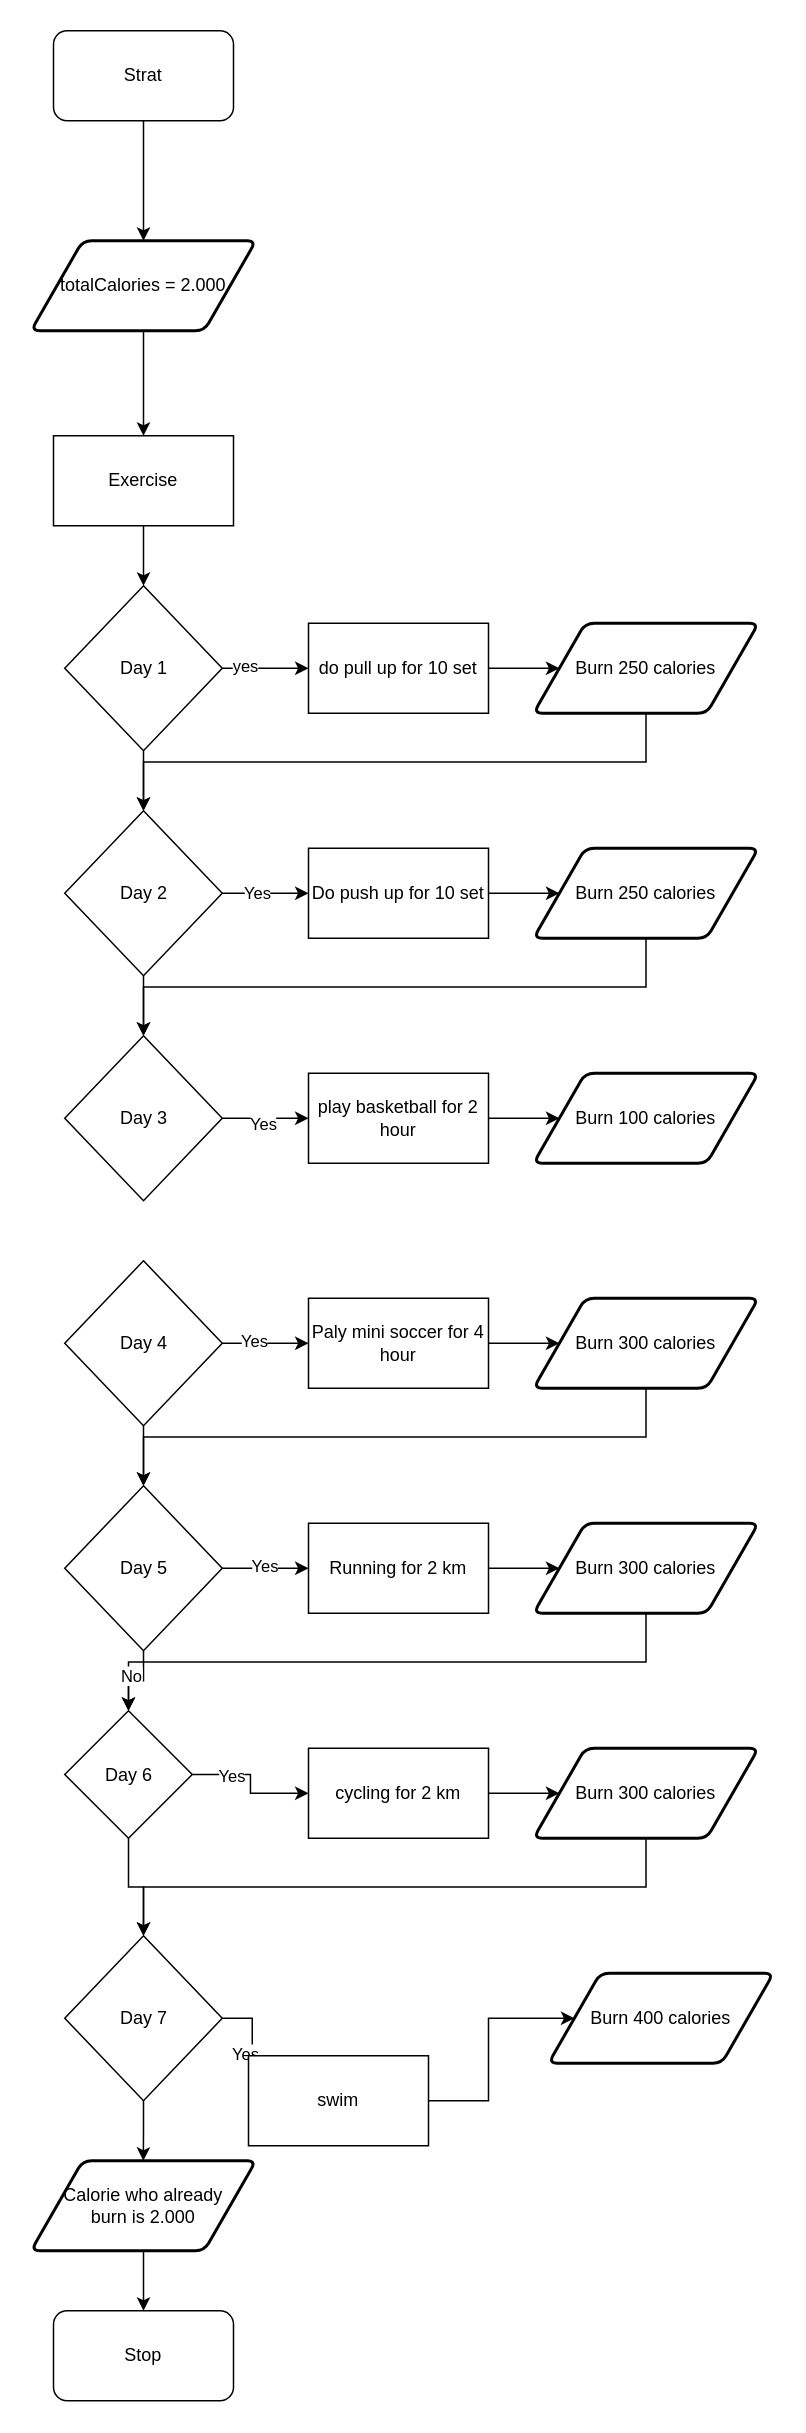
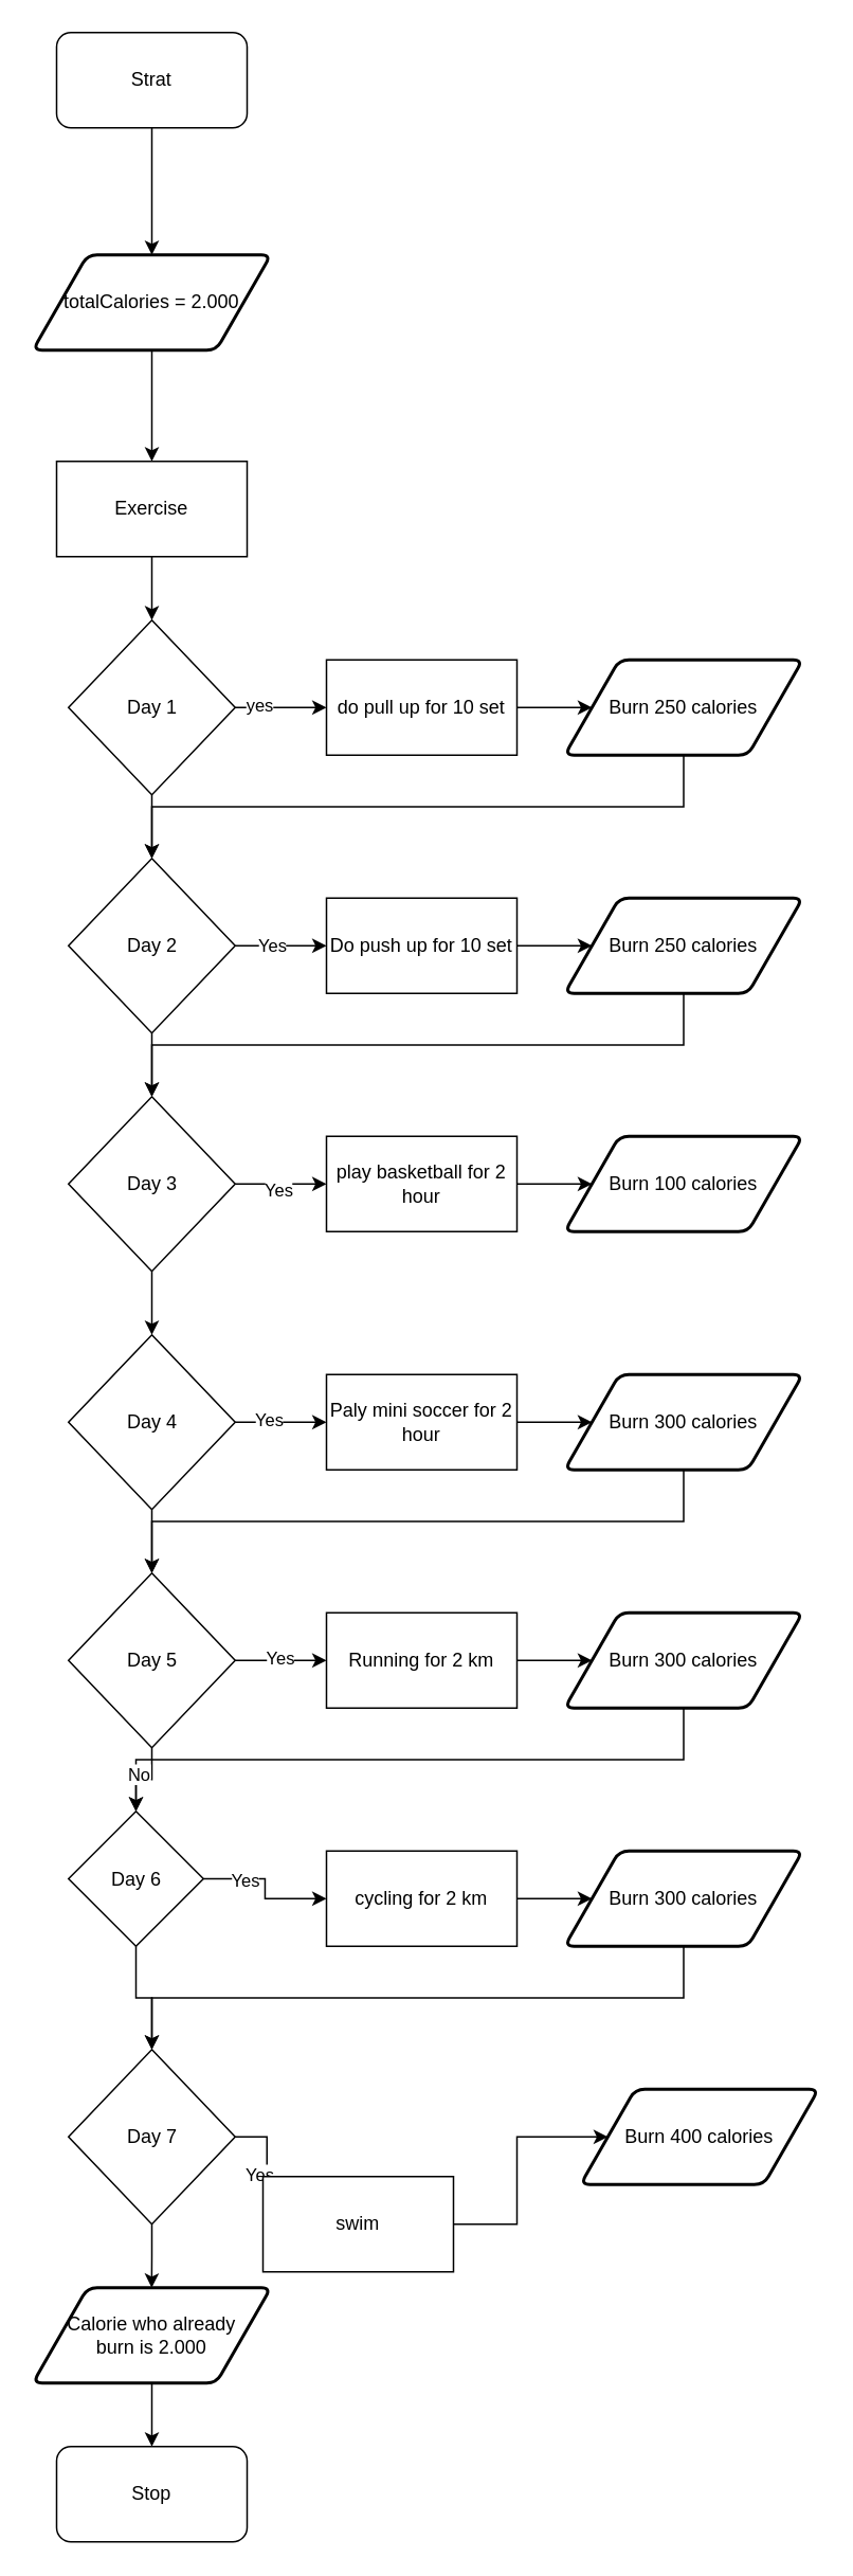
  <mxCell id="0" />
  <mxCell id="1" parent="0" />
  <mxCell id="2" style="edgeStyle=orthogonalEdgeStyle;rounded=0;orthogonalLoop=1;jettySize=auto;html=1;exitX=0.5;exitY=1;exitDx=0;exitDy=0;" edge="1" parent="1" source="3" target="50"><mxGeometry relative="1" as="geometry" /></mxCell>
  <mxCell id="3" value="Strat" style="rounded=1;whiteSpace=wrap;html=1;" vertex="1" parent="1"><mxGeometry x="35" y="20" width="120" height="60" as="geometry" /></mxCell>
  <mxCell id="4" style="edgeStyle=orthogonalEdgeStyle;rounded=0;orthogonalLoop=1;jettySize=auto;html=1;exitX=0.5;exitY=1;exitDx=0;exitDy=0;" edge="1" parent="1" source="5" target="15"><mxGeometry relative="1" as="geometry" /></mxCell>
  <mxCell id="5" value="Day 1" style="rhombus;whiteSpace=wrap;html=1;" vertex="1" parent="1"><mxGeometry x="42.5" y="390" width="105" height="110" as="geometry" /></mxCell>
  <mxCell id="6" style="edgeStyle=orthogonalEdgeStyle;rounded=0;orthogonalLoop=1;jettySize=auto;html=1;exitX=1;exitY=0.5;exitDx=0;exitDy=0;" edge="1" parent="1" source="7" target="52"><mxGeometry relative="1" as="geometry" /></mxCell>
  <mxCell id="7" value="do pull up for 10 set" style="rounded=0;whiteSpace=wrap;html=1;" vertex="1" parent="1"><mxGeometry x="205" y="415" width="120" height="60" as="geometry" /></mxCell>
  <mxCell id="8" style="edgeStyle=orthogonalEdgeStyle;rounded=0;orthogonalLoop=1;jettySize=auto;html=1;exitX=0.5;exitY=1;exitDx=0;exitDy=0;" edge="1" parent="1" source="9" target="5"><mxGeometry relative="1" as="geometry" /></mxCell>
  <mxCell id="9" value="Exercise" style="rounded=0;whiteSpace=wrap;html=1;" vertex="1" parent="1"><mxGeometry x="35" y="290" width="120" height="60" as="geometry" /></mxCell>
  <mxCell id="10" value="" style="endArrow=classic;html=1;rounded=0;exitX=1;exitY=0.5;exitDx=0;exitDy=0;entryX=0;entryY=0.5;entryDx=0;entryDy=0;" edge="1" parent="1" source="5" target="7"><mxGeometry width="50" height="50" relative="1" as="geometry"><mxPoint x="215" y="600" as="sourcePoint" /><mxPoint x="265" y="550" as="targetPoint" /></mxGeometry></mxCell>
  <mxCell id="11" value="yes" style="edgeLabel;html=1;align=center;verticalAlign=middle;resizable=0;points=[];" vertex="1" connectable="0" parent="10"><mxGeometry x="-0.465" y="2" relative="1" as="geometry"><mxPoint as="offset" /></mxGeometry></mxCell>
  <mxCell id="12" style="edgeStyle=orthogonalEdgeStyle;rounded=0;orthogonalLoop=1;jettySize=auto;html=1;exitX=0.5;exitY=1;exitDx=0;exitDy=0;" edge="1" parent="1" source="15" target="21"><mxGeometry relative="1" as="geometry" /></mxCell>
  <mxCell id="13" style="edgeStyle=orthogonalEdgeStyle;rounded=0;orthogonalLoop=1;jettySize=auto;html=1;exitX=1;exitY=0.5;exitDx=0;exitDy=0;entryX=0;entryY=0.5;entryDx=0;entryDy=0;" edge="1" parent="1" source="15" target="17"><mxGeometry relative="1" as="geometry" /></mxCell>
  <mxCell id="14" value="Yes" style="edgeLabel;html=1;align=center;verticalAlign=middle;resizable=0;points=[];" vertex="1" connectable="0" parent="13"><mxGeometry x="-0.194" y="1" relative="1" as="geometry"><mxPoint as="offset" /></mxGeometry></mxCell>
  <mxCell id="15" value="Day 2" style="rhombus;whiteSpace=wrap;html=1;" vertex="1" parent="1"><mxGeometry x="42.5" y="540" width="105" height="110" as="geometry" /></mxCell>
  <mxCell id="16" style="edgeStyle=orthogonalEdgeStyle;rounded=0;orthogonalLoop=1;jettySize=auto;html=1;exitX=1;exitY=0.5;exitDx=0;exitDy=0;" edge="1" parent="1" source="17" target="54"><mxGeometry relative="1" as="geometry" /></mxCell>
  <mxCell id="17" value="Do push up for 10 set" style="rounded=0;whiteSpace=wrap;html=1;" vertex="1" parent="1"><mxGeometry x="205" y="565" width="120" height="60" as="geometry" /></mxCell>
+ <mxCell id="18" style="edgeStyle=orthogonalEdgeStyle;rounded=0;orthogonalLoop=1;jettySize=auto;html=1;exitX=0.5;exitY=1;exitDx=0;exitDy=0;entryX=0.5;entryY=0;entryDx=0;entryDy=0;" edge="1" parent="1" source="21" target="25"><mxGeometry relative="1" as="geometry" /></mxCell>
  <mxCell id="19" style="edgeStyle=orthogonalEdgeStyle;rounded=0;orthogonalLoop=1;jettySize=auto;html=1;exitX=1;exitY=0.5;exitDx=0;exitDy=0;entryX=0;entryY=0.5;entryDx=0;entryDy=0;" edge="1" parent="1" source="21" target="39"><mxGeometry relative="1" as="geometry" /></mxCell>
  <mxCell id="20" value="Yes" style="edgeLabel;html=1;align=center;verticalAlign=middle;resizable=0;points=[];" vertex="1" connectable="0" parent="19"><mxGeometry x="-0.078" y="-3" relative="1" as="geometry"><mxPoint as="offset" /></mxGeometry></mxCell>
  <mxCell id="21" value="Day 3" style="rhombus;whiteSpace=wrap;html=1;" vertex="1" parent="1"><mxGeometry x="42.5" y="690" width="105" height="110" as="geometry" /></mxCell>
  <mxCell id="22" style="edgeStyle=orthogonalEdgeStyle;rounded=0;orthogonalLoop=1;jettySize=auto;html=1;exitX=0.5;exitY=1;exitDx=0;exitDy=0;entryX=0.5;entryY=0;entryDx=0;entryDy=0;" edge="1" parent="1" source="25" target="29"><mxGeometry relative="1" as="geometry" /></mxCell>
  <mxCell id="23" style="edgeStyle=orthogonalEdgeStyle;rounded=0;orthogonalLoop=1;jettySize=auto;html=1;exitX=1;exitY=0.5;exitDx=0;exitDy=0;entryX=0;entryY=0.5;entryDx=0;entryDy=0;" edge="1" parent="1" source="25" target="41"><mxGeometry relative="1" as="geometry" /></mxCell>
  <mxCell id="24" value="Yes" style="edgeLabel;html=1;align=center;verticalAlign=middle;resizable=0;points=[];" vertex="1" connectable="0" parent="23"><mxGeometry x="-0.272" y="2" relative="1" as="geometry"><mxPoint as="offset" /></mxGeometry></mxCell>
  <mxCell id="25" value="Day 4" style="rhombus;whiteSpace=wrap;html=1;" vertex="1" parent="1"><mxGeometry x="42.5" y="840" width="105" height="110" as="geometry" /></mxCell>
  <mxCell id="26" style="edgeStyle=orthogonalEdgeStyle;rounded=0;orthogonalLoop=1;jettySize=auto;html=1;exitX=0.5;exitY=1;exitDx=0;exitDy=0;entryX=0.5;entryY=0;entryDx=0;entryDy=0;" edge="1" parent="1" source="29" target="33"><mxGeometry relative="1" as="geometry" /></mxCell>
  <mxCell id="27" style="edgeStyle=orthogonalEdgeStyle;rounded=0;orthogonalLoop=1;jettySize=auto;html=1;exitX=1;exitY=0.5;exitDx=0;exitDy=0;entryX=0;entryY=0.5;entryDx=0;entryDy=0;" edge="1" parent="1" source="29" target="43"><mxGeometry relative="1" as="geometry" /></mxCell>
  <mxCell id="28" value="Yes" style="edgeLabel;html=1;align=center;verticalAlign=middle;resizable=0;points=[];" vertex="1" connectable="0" parent="27"><mxGeometry x="-0.04" y="2" relative="1" as="geometry"><mxPoint as="offset" /></mxGeometry></mxCell>
  <mxCell id="29" value="Day 5" style="rhombus;whiteSpace=wrap;html=1;" vertex="1" parent="1"><mxGeometry x="42.5" y="990" width="105" height="110" as="geometry" /></mxCell>
  <mxCell id="30" style="edgeStyle=orthogonalEdgeStyle;rounded=0;orthogonalLoop=1;jettySize=auto;html=1;exitX=0.5;exitY=1;exitDx=0;exitDy=0;" edge="1" parent="1" source="33" target="37"><mxGeometry relative="1" as="geometry" /></mxCell>
  <mxCell id="31" style="edgeStyle=orthogonalEdgeStyle;rounded=0;orthogonalLoop=1;jettySize=auto;html=1;exitX=1;exitY=0.5;exitDx=0;exitDy=0;" edge="1" parent="1" source="33" target="45"><mxGeometry relative="1" as="geometry" /></mxCell>
  <mxCell id="32" value="Yes" style="edgeLabel;html=1;align=center;verticalAlign=middle;resizable=0;points=[];" vertex="1" connectable="0" parent="31"><mxGeometry x="-0.426" y="-1" relative="1" as="geometry"><mxPoint as="offset" /></mxGeometry></mxCell>
  <mxCell id="33" value="Day 6" style="rhombus;whiteSpace=wrap;html=1;" vertex="1" parent="1"><mxGeometry x="42.5" y="1140" width="85" height="85" as="geometry" /></mxCell>
  <mxCell id="34" style="edgeStyle=orthogonalEdgeStyle;rounded=0;orthogonalLoop=1;jettySize=auto;html=1;exitX=1;exitY=0.5;exitDx=0;exitDy=0;entryX=0;entryY=0.5;entryDx=0;entryDy=0;" edge="1" parent="1" source="37" target="47"><mxGeometry relative="1" as="geometry" /></mxCell>
  <mxCell id="35" value="Yes" style="edgeLabel;html=1;align=center;verticalAlign=middle;resizable=0;points=[];" vertex="1" connectable="0" parent="34"><mxGeometry x="0.115" y="-5" relative="1" as="geometry"><mxPoint as="offset" /></mxGeometry></mxCell>
  <mxCell id="36" style="edgeStyle=orthogonalEdgeStyle;rounded=0;orthogonalLoop=1;jettySize=auto;html=1;exitX=0.5;exitY=1;exitDx=0;exitDy=0;" edge="1" parent="1" source="37"><mxGeometry relative="1" as="geometry"><mxPoint x="94.889" y="1440" as="targetPoint" /></mxGeometry></mxCell>
  <mxCell id="37" value="Day 7" style="rhombus;whiteSpace=wrap;html=1;" vertex="1" parent="1"><mxGeometry x="42.5" y="1290" width="105" height="110" as="geometry" /></mxCell>
  <mxCell id="38" style="edgeStyle=orthogonalEdgeStyle;rounded=0;orthogonalLoop=1;jettySize=auto;html=1;exitX=1;exitY=0.5;exitDx=0;exitDy=0;" edge="1" parent="1" source="39" target="55"><mxGeometry relative="1" as="geometry" /></mxCell>
  <mxCell id="39" value="play basketball for 2 hour" style="rounded=0;whiteSpace=wrap;html=1;" vertex="1" parent="1"><mxGeometry x="205" y="715" width="120" height="60" as="geometry" /></mxCell>
  <mxCell id="40" style="edgeStyle=orthogonalEdgeStyle;rounded=0;orthogonalLoop=1;jettySize=auto;html=1;exitX=1;exitY=0.5;exitDx=0;exitDy=0;" edge="1" parent="1" source="41" target="57"><mxGeometry relative="1" as="geometry" /></mxCell>
- <mxCell id="41" value="Paly mini soccer for 4 hour" style="rounded=0;whiteSpace=wrap;html=1;" vertex="1" parent="1"><mxGeometry x="205" y="865" width="120" height="60" as="geometry" /></mxCell>
+ <mxCell id="41" value="Paly mini soccer for 2 hour" style="rounded=0;whiteSpace=wrap;html=1;" vertex="1" parent="1"><mxGeometry x="205" y="865" width="120" height="60" as="geometry" /></mxCell>
  <mxCell id="42" style="edgeStyle=orthogonalEdgeStyle;rounded=0;orthogonalLoop=1;jettySize=auto;html=1;exitX=1;exitY=0.5;exitDx=0;exitDy=0;" edge="1" parent="1" source="43" target="60"><mxGeometry relative="1" as="geometry" /></mxCell>
  <mxCell id="43" value="Running for 2 km" style="rounded=0;whiteSpace=wrap;html=1;" vertex="1" parent="1"><mxGeometry x="205" y="1015" width="120" height="60" as="geometry" /></mxCell>
  <mxCell id="44" style="edgeStyle=orthogonalEdgeStyle;rounded=0;orthogonalLoop=1;jettySize=auto;html=1;exitX=1;exitY=0.5;exitDx=0;exitDy=0;" edge="1" parent="1" source="45" target="62"><mxGeometry relative="1" as="geometry" /></mxCell>
  <mxCell id="45" value="cycling for 2 km" style="rounded=0;whiteSpace=wrap;html=1;" vertex="1" parent="1"><mxGeometry x="205" y="1165" width="120" height="60" as="geometry" /></mxCell>
  <mxCell id="46" style="edgeStyle=orthogonalEdgeStyle;rounded=0;orthogonalLoop=1;jettySize=auto;html=1;exitX=1;exitY=0.5;exitDx=0;exitDy=0;" edge="1" parent="1" source="47" target="63"><mxGeometry relative="1" as="geometry" /></mxCell>
  <mxCell id="47" value="swim" style="rounded=0;whiteSpace=wrap;html=1;" vertex="1" parent="1"><mxGeometry x="165" y="1370" width="120" height="60" as="geometry" /></mxCell>
  <mxCell id="48" value="Stop" style="rounded=1;whiteSpace=wrap;html=1;" vertex="1" parent="1"><mxGeometry x="35" y="1540" width="120" height="60" as="geometry" /></mxCell>
  <mxCell id="49" style="edgeStyle=orthogonalEdgeStyle;rounded=0;orthogonalLoop=1;jettySize=auto;html=1;exitX=0.5;exitY=1;exitDx=0;exitDy=0;entryX=0.5;entryY=0;entryDx=0;entryDy=0;" edge="1" parent="1" source="50" target="9"><mxGeometry relative="1" as="geometry" /></mxCell>
  <mxCell id="50" value="totalCalories = 2.000" style="shape=parallelogram;html=1;strokeWidth=2;perimeter=parallelogramPerimeter;whiteSpace=wrap;rounded=1;arcSize=12;size=0.23;" vertex="1" parent="1"><mxGeometry x="20" y="160" width="150" height="60" as="geometry" /></mxCell>
  <mxCell id="51" style="edgeStyle=orthogonalEdgeStyle;rounded=0;orthogonalLoop=1;jettySize=auto;html=1;exitX=0.5;exitY=1;exitDx=0;exitDy=0;entryX=0.5;entryY=0;entryDx=0;entryDy=0;" edge="1" parent="1" source="52" target="15"><mxGeometry relative="1" as="geometry" /></mxCell>
  <mxCell id="52" value="Burn 250 calories" style="shape=parallelogram;html=1;strokeWidth=2;perimeter=parallelogramPerimeter;whiteSpace=wrap;rounded=1;arcSize=12;size=0.23;" vertex="1" parent="1"><mxGeometry x="355" y="415" width="150" height="60" as="geometry" /></mxCell>
  <mxCell id="53" style="edgeStyle=orthogonalEdgeStyle;rounded=0;orthogonalLoop=1;jettySize=auto;html=1;exitX=0.5;exitY=1;exitDx=0;exitDy=0;entryX=0.5;entryY=0;entryDx=0;entryDy=0;" edge="1" parent="1" source="54" target="21"><mxGeometry relative="1" as="geometry" /></mxCell>
  <mxCell id="54" value="Burn 250 calories" style="shape=parallelogram;html=1;strokeWidth=2;perimeter=parallelogramPerimeter;whiteSpace=wrap;rounded=1;arcSize=12;size=0.23;" vertex="1" parent="1"><mxGeometry x="355" y="565" width="150" height="60" as="geometry" /></mxCell>
  <mxCell id="55" value="Burn 100 calories" style="shape=parallelogram;html=1;strokeWidth=2;perimeter=parallelogramPerimeter;whiteSpace=wrap;rounded=1;arcSize=12;size=0.23;" vertex="1" parent="1"><mxGeometry x="355" y="715" width="150" height="60" as="geometry" /></mxCell>
  <mxCell id="56" style="edgeStyle=orthogonalEdgeStyle;rounded=0;orthogonalLoop=1;jettySize=auto;html=1;exitX=0.5;exitY=1;exitDx=0;exitDy=0;entryX=0.5;entryY=0;entryDx=0;entryDy=0;" edge="1" parent="1" source="57" target="29"><mxGeometry relative="1" as="geometry" /></mxCell>
  <mxCell id="57" value="Burn 300 calories" style="shape=parallelogram;html=1;strokeWidth=2;perimeter=parallelogramPerimeter;whiteSpace=wrap;rounded=1;arcSize=12;size=0.23;" vertex="1" parent="1"><mxGeometry x="355" y="865" width="150" height="60" as="geometry" /></mxCell>
  <mxCell id="58" style="edgeStyle=orthogonalEdgeStyle;rounded=0;orthogonalLoop=1;jettySize=auto;html=1;exitX=0.5;exitY=1;exitDx=0;exitDy=0;" edge="1" parent="1" source="60" target="33"><mxGeometry relative="1" as="geometry" /></mxCell>
  <mxCell id="59" value="No" style="edgeLabel;html=1;align=center;verticalAlign=middle;resizable=0;points=[];" vertex="1" connectable="0" parent="58"><mxGeometry x="0.884" y="1" relative="1" as="geometry"><mxPoint as="offset" /></mxGeometry></mxCell>
  <mxCell id="60" value="Burn 300 calories" style="shape=parallelogram;html=1;strokeWidth=2;perimeter=parallelogramPerimeter;whiteSpace=wrap;rounded=1;arcSize=12;size=0.23;" vertex="1" parent="1"><mxGeometry x="355" y="1015" width="150" height="60" as="geometry" /></mxCell>
  <mxCell id="61" style="edgeStyle=orthogonalEdgeStyle;rounded=0;orthogonalLoop=1;jettySize=auto;html=1;exitX=0.5;exitY=1;exitDx=0;exitDy=0;entryX=0.5;entryY=0;entryDx=0;entryDy=0;" edge="1" parent="1" source="62" target="37"><mxGeometry relative="1" as="geometry" /></mxCell>
  <mxCell id="62" value="Burn 300 calories" style="shape=parallelogram;html=1;strokeWidth=2;perimeter=parallelogramPerimeter;whiteSpace=wrap;rounded=1;arcSize=12;size=0.23;" vertex="1" parent="1"><mxGeometry x="355" y="1165" width="150" height="60" as="geometry" /></mxCell>
  <mxCell id="63" value="Burn 400 calories" style="shape=parallelogram;html=1;strokeWidth=2;perimeter=parallelogramPerimeter;whiteSpace=wrap;rounded=1;arcSize=12;size=0.23;" vertex="1" parent="1"><mxGeometry x="365" y="1315" width="150" height="60" as="geometry" /></mxCell>
  <mxCell id="64" style="edgeStyle=orthogonalEdgeStyle;rounded=0;orthogonalLoop=1;jettySize=auto;html=1;exitX=0.5;exitY=1;exitDx=0;exitDy=0;" edge="1" parent="1" source="65" target="48"><mxGeometry relative="1" as="geometry" /></mxCell>
  <mxCell id="65" value="Calorie who already &lt;br&gt;burn is 2.000" style="shape=parallelogram;html=1;strokeWidth=2;perimeter=parallelogramPerimeter;whiteSpace=wrap;rounded=1;arcSize=12;size=0.23;" vertex="1" parent="1"><mxGeometry x="20" y="1440" width="150" height="60" as="geometry" /></mxCell>
